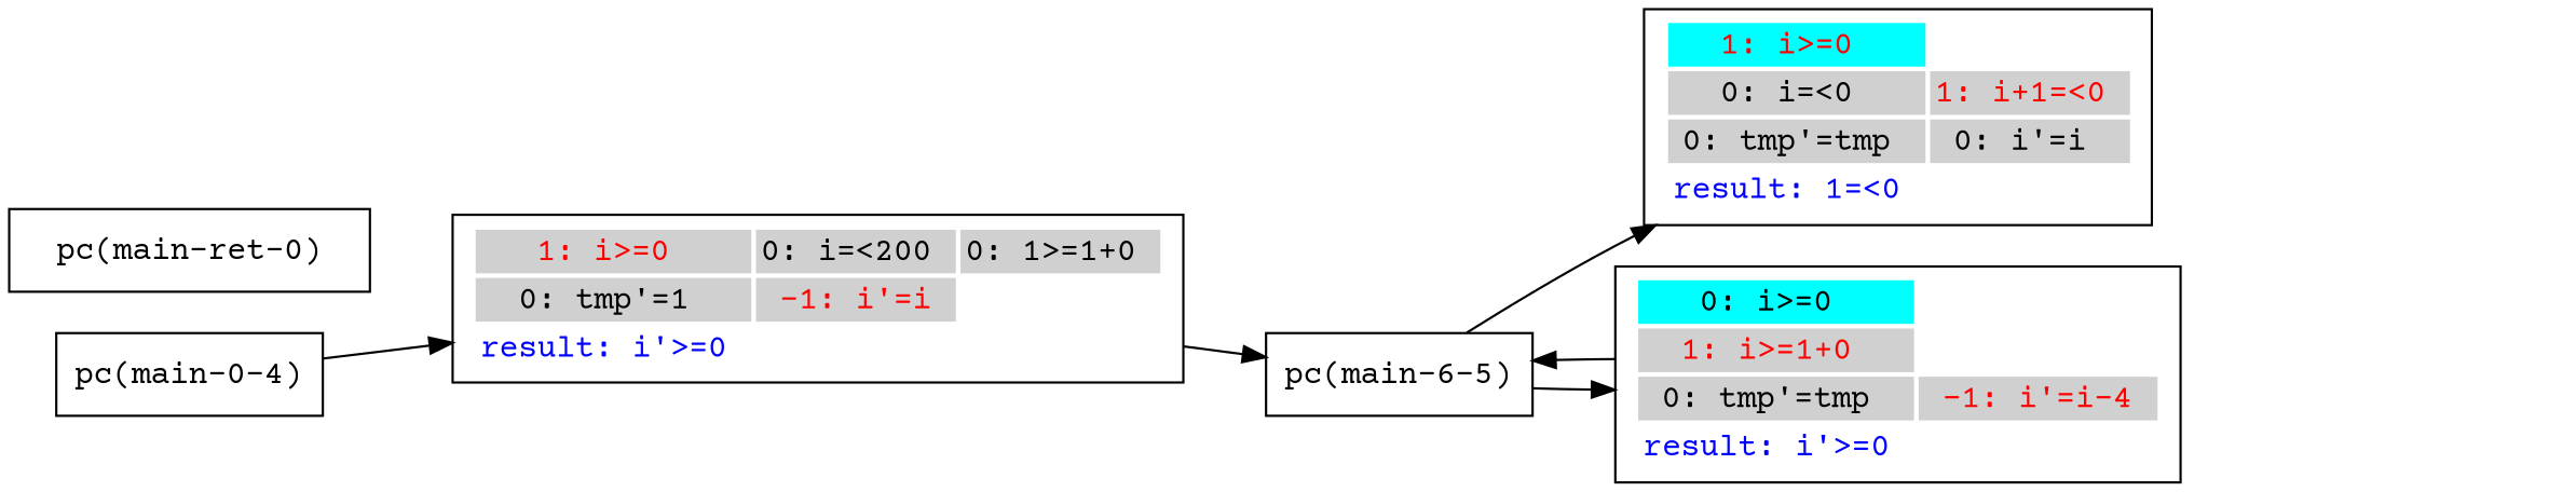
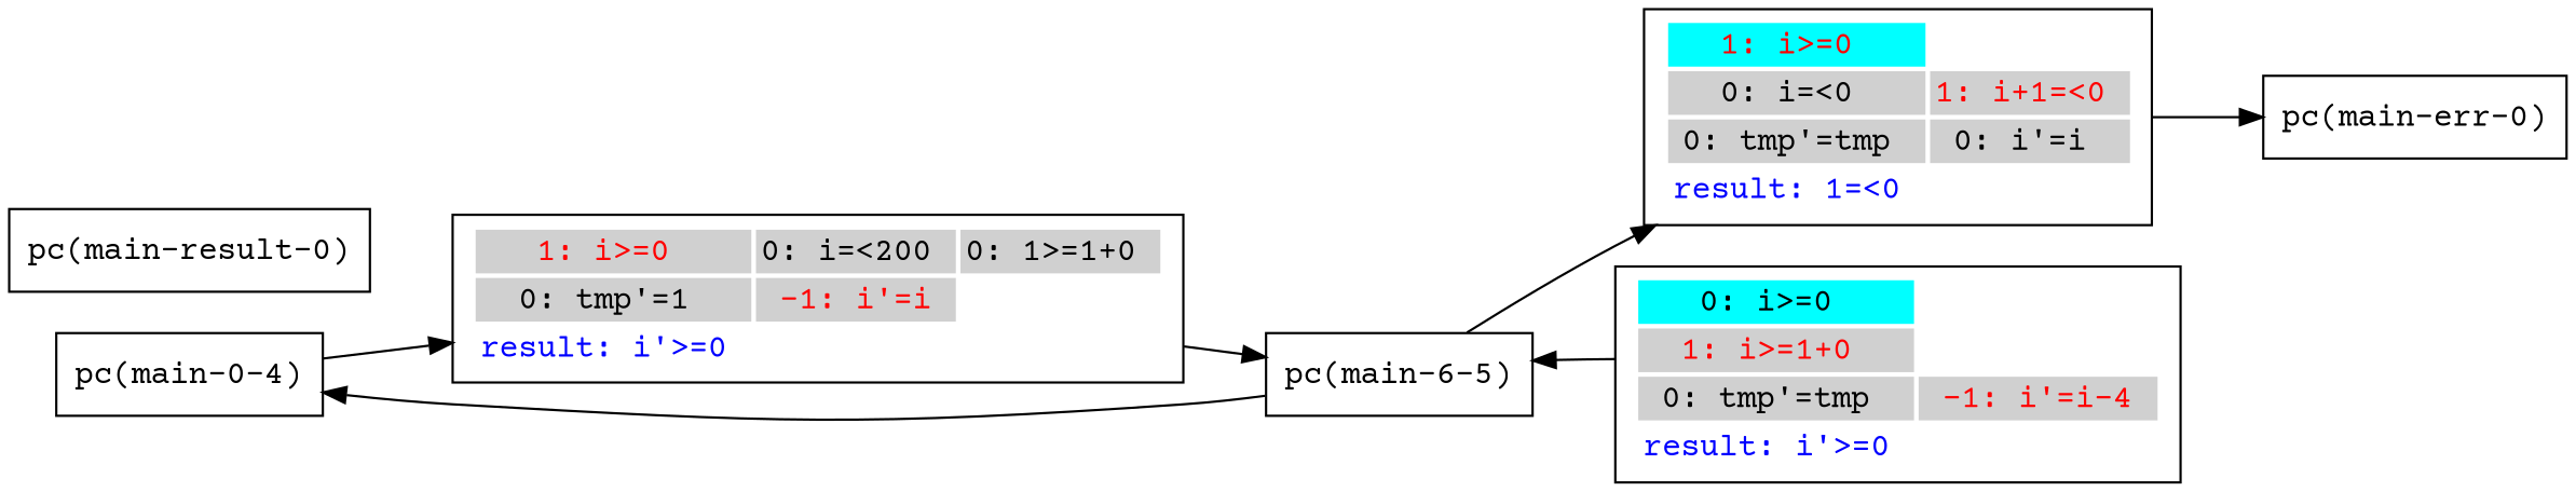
  digraph {
    fontname="Courier Prime"
    rankdir=LR
    node [fontname="Courier Prime" shape=box]
    edge [fontname="Courier Prime"]
    n1 [label="pc(main-0-4)"]
    n2 [label=<<TABLE border="0"><TR><TD bgcolor = "#D0D0D0"><FONT COLOR="red">1: i&#062;=0 </FONT></TD><TD bgcolor = "#D0D0D0"><FONT COLOR="black">0: i=&#060;200 </FONT></TD><TD bgcolor = "#D0D0D0"><FONT COLOR="black">0: 1&#062;=1+0 </FONT></TD></TR><TR><TD bgcolor = "#D0D0D0"><FONT COLOR="black">0: tmp'=1 </FONT></TD><TD bgcolor = "#D0D0D0"><FONT COLOR="red"> -1: i'=i </FONT></TD></TR><TR><TD bgcolor = "white"><FONT COLOR="blue">result: i'&#062;=0 </FONT></TD></TR></TABLE>>]
    n3 [label="pc(main-6-5)"]
    n4 [label=<<TABLE border="0"><TR><TD bgcolor = "#00FFFF"><FONT COLOR="red">1: i&#062;=0 </FONT></TD></TR><TR><TD bgcolor = "#D0D0D0"><FONT COLOR="black">0: i=&#060;0 </FONT></TD><TD bgcolor = "#D0D0D0"><FONT COLOR="red">1: i+1=&#060;0 </FONT></TD></TR><TR><TD bgcolor = "#D0D0D0"><FONT COLOR="black">0: tmp'=tmp </FONT></TD><TD bgcolor = "#D0D0D0"><FONT COLOR="black">0: i'=i </FONT></TD></TR><TR><TD bgcolor = "white"><FONT COLOR="blue">result: 1=&#060;0 </FONT></TD></TR></TABLE>>]
    n5 [label=<<TABLE border="0"><TR><TD bgcolor = "#00FFFF"><FONT COLOR="black">0: i&#062;=0 </FONT></TD></TR><TR><TD bgcolor = "#D0D0D0"><FONT COLOR="red">1: i&#062;=1+0 </FONT></TD></TR><TR><TD bgcolor = "#D0D0D0"><FONT COLOR="black">0: tmp'=tmp </FONT></TD><TD bgcolor = "#D0D0D0"><FONT COLOR="red"> -1: i'=i-4 </FONT></TD></TR><TR><TD bgcolor = "white"><FONT COLOR="blue">result: i'&#062;=0 </FONT></TD></TR></TABLE>>]
-   n7 [label="pc(main-ret-0)"]
+   n6 [label="pc(main-err-0)"]
+   n7 [label="pc(main-result-0)"]
    n1 -> n2
    n2 -> n3
    n3 -> n4
-   n3 -> n5
+   n3 -> n1
+   n4 -> n6
    n5 -> n3
  }
